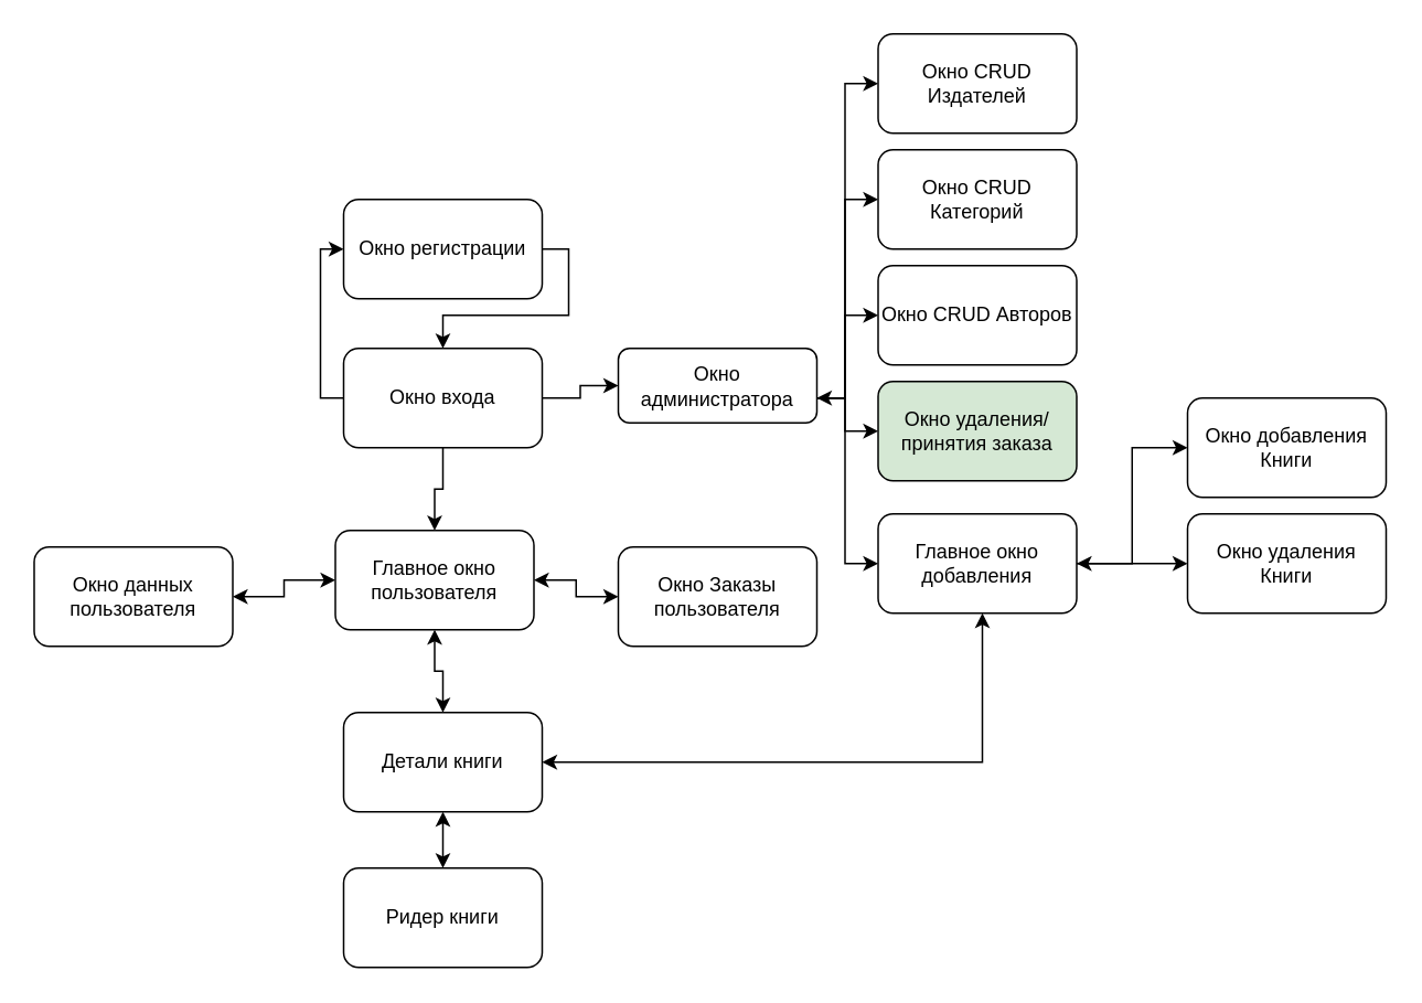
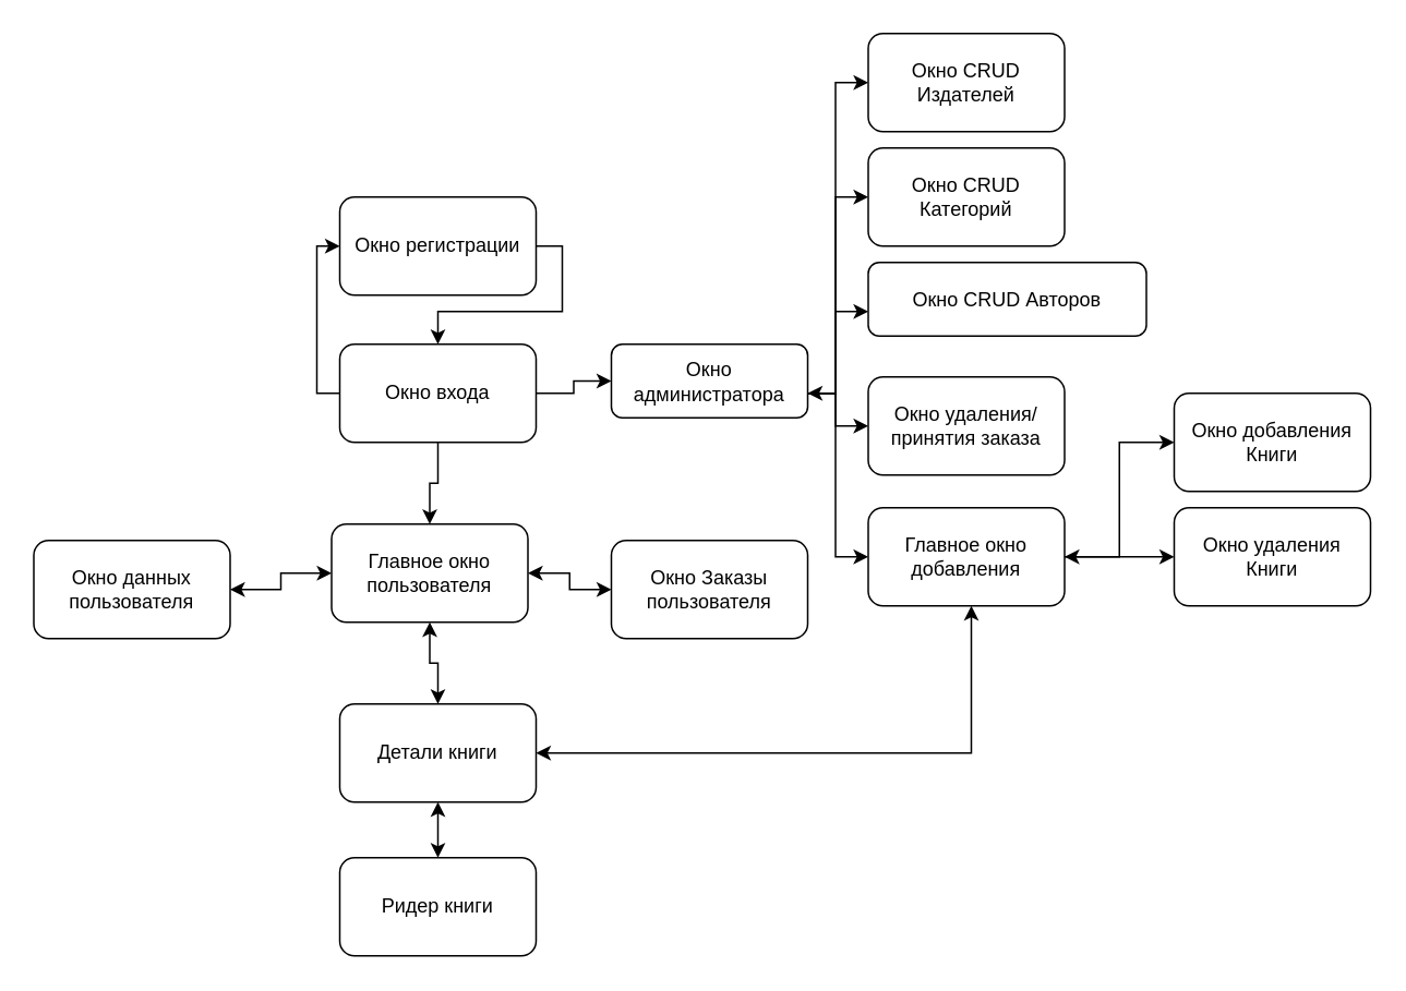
  <mxCell id="0" />
  <mxCell id="1" parent="0" />
  <mxCell id="2" style="edgeStyle=orthogonalEdgeStyle;rounded=0;orthogonalLoop=1;jettySize=auto;html=1;startArrow=classic;startFill=1;entryX=0;entryY=0.5;entryDx=0;entryDy=0;" edge="1" parent="1" source="4" target="25"><mxGeometry relative="1" as="geometry" /></mxCell>
  <mxCell id="3" style="edgeStyle=orthogonalEdgeStyle;rounded=0;orthogonalLoop=1;jettySize=auto;html=1;startArrow=classic;startFill=1;entryX=1;entryY=0.5;entryDx=0;entryDy=0;" edge="1" parent="1" source="4" target="23"><mxGeometry relative="1" as="geometry" /></mxCell>
  <mxCell id="4" value="Главное окно пользователя" style="rounded=1;whiteSpace=wrap;html=1;" vertex="1" parent="1"><mxGeometry x="202" y="320" width="120" height="60" as="geometry" /></mxCell>
  <mxCell id="5" style="edgeStyle=orthogonalEdgeStyle;rounded=0;orthogonalLoop=1;jettySize=auto;html=1;startArrow=classic;startFill=1;" edge="1" parent="1" source="6" target="4"><mxGeometry relative="1" as="geometry" /></mxCell>
  <mxCell id="6" value="Детали книги" style="rounded=1;whiteSpace=wrap;html=1;" vertex="1" parent="1"><mxGeometry x="207" y="430" width="120" height="60" as="geometry" /></mxCell>
  <mxCell id="7" style="edgeStyle=orthogonalEdgeStyle;rounded=0;orthogonalLoop=1;jettySize=auto;html=1;startArrow=classic;startFill=1;exitX=0.5;exitY=0;exitDx=0;exitDy=0;" edge="1" parent="1" source="24" target="6"><mxGeometry relative="1" as="geometry" /></mxCell>
  <mxCell id="8" style="edgeStyle=orthogonalEdgeStyle;rounded=0;orthogonalLoop=1;jettySize=auto;html=1;entryX=0;entryY=0.5;entryDx=0;entryDy=0;" edge="1" parent="1" source="11" target="22"><mxGeometry relative="1" as="geometry"><Array as="points"><mxPoint x="193" y="240" /><mxPoint x="193" y="150" /></Array></mxGeometry></mxCell>
  <mxCell id="9" style="edgeStyle=orthogonalEdgeStyle;rounded=0;orthogonalLoop=1;jettySize=auto;html=1;" edge="1" parent="1" source="11" target="4"><mxGeometry relative="1" as="geometry" /></mxCell>
  <mxCell id="10" style="edgeStyle=orthogonalEdgeStyle;rounded=0;orthogonalLoop=1;jettySize=auto;html=1;entryX=0;entryY=0.5;entryDx=0;entryDy=0;" edge="1" parent="1" source="11" target="17"><mxGeometry relative="1" as="geometry" /></mxCell>
  <mxCell id="11" value="Окно входа" style="rounded=1;whiteSpace=wrap;html=1;" vertex="1" parent="1"><mxGeometry x="207" y="210" width="120" height="60" as="geometry" /></mxCell>
  <mxCell id="12" style="edgeStyle=orthogonalEdgeStyle;rounded=0;orthogonalLoop=1;jettySize=auto;html=1;" edge="1" parent="1" source="17" target="28"><mxGeometry relative="1" as="geometry"><mxPoint x="533" y="60" as="targetPoint" /><Array as="points"><mxPoint x="510" y="240" /><mxPoint x="510" y="50" /></Array></mxGeometry></mxCell>
  <mxCell id="13" style="edgeStyle=orthogonalEdgeStyle;rounded=0;orthogonalLoop=1;jettySize=auto;html=1;" edge="1" parent="1" source="17" target="29"><mxGeometry relative="1" as="geometry"><Array as="points"><mxPoint x="510" y="240" /><mxPoint x="510" y="120" /></Array></mxGeometry></mxCell>
  <mxCell id="14" style="edgeStyle=orthogonalEdgeStyle;rounded=0;orthogonalLoop=1;jettySize=auto;html=1;" edge="1" parent="1" source="17" target="30"><mxGeometry relative="1" as="geometry"><Array as="points"><mxPoint x="510" y="240" /><mxPoint x="510" y="260" /></Array></mxGeometry></mxCell>
  <mxCell id="15" style="edgeStyle=orthogonalEdgeStyle;rounded=0;orthogonalLoop=1;jettySize=auto;html=1;startArrow=classic;startFill=1;" edge="1" parent="1" source="17" target="31"><mxGeometry relative="1" as="geometry"><Array as="points"><mxPoint x="510" y="240" /><mxPoint x="510" y="190" /></Array></mxGeometry></mxCell>
  <mxCell id="16" style="edgeStyle=orthogonalEdgeStyle;rounded=0;orthogonalLoop=1;jettySize=auto;html=1;" edge="1" parent="1" source="17" target="32"><mxGeometry relative="1" as="geometry"><Array as="points"><mxPoint x="510" y="240" /><mxPoint x="510" y="340" /></Array></mxGeometry></mxCell>
  <mxCell id="17" value="Окно администратора" style="rounded=1;whiteSpace=wrap;html=1;" vertex="1" parent="1"><mxGeometry x="373" y="210" width="120" height="45" as="geometry" /></mxCell>
  <mxCell id="18" style="edgeStyle=orthogonalEdgeStyle;rounded=0;orthogonalLoop=1;jettySize=auto;html=1;entryX=1;entryY=0.5;entryDx=0;entryDy=0;startArrow=classic;startFill=1;" edge="1" parent="1" source="32" target="6"><mxGeometry relative="1" as="geometry"><Array as="points"><mxPoint x="593" y="460" /></Array></mxGeometry></mxCell>
  <mxCell id="19" style="edgeStyle=orthogonalEdgeStyle;rounded=0;orthogonalLoop=1;jettySize=auto;html=1;entryX=0;entryY=0.5;entryDx=0;entryDy=0;" edge="1" parent="1" source="32" target="26"><mxGeometry relative="1" as="geometry" /></mxCell>
  <mxCell id="20" style="edgeStyle=orthogonalEdgeStyle;rounded=0;orthogonalLoop=1;jettySize=auto;html=1;startArrow=classic;startFill=1;" edge="1" parent="1" source="32" target="27"><mxGeometry relative="1" as="geometry" /></mxCell>
  <mxCell id="21" style="edgeStyle=orthogonalEdgeStyle;rounded=0;orthogonalLoop=1;jettySize=auto;html=1;" edge="1" parent="1" source="22" target="11"><mxGeometry relative="1" as="geometry"><Array as="points"><mxPoint x="343" y="150" /><mxPoint x="343" y="190" /><mxPoint x="267" y="190" /></Array></mxGeometry></mxCell>
  <mxCell id="22" value="Окно регистрации" style="rounded=1;whiteSpace=wrap;html=1;" vertex="1" parent="1"><mxGeometry x="207" y="120" width="120" height="60" as="geometry" /></mxCell>
  <mxCell id="23" value="Окно данных пользователя" style="rounded=1;whiteSpace=wrap;html=1;" vertex="1" parent="1"><mxGeometry x="20" y="330" width="120" height="60" as="geometry" /></mxCell>
  <mxCell id="24" value="Ридер книги" style="rounded=1;whiteSpace=wrap;html=1;" vertex="1" parent="1"><mxGeometry x="207" y="524" width="120" height="60" as="geometry" /></mxCell>
  <mxCell id="25" value="Окно Заказы пользователя" style="rounded=1;whiteSpace=wrap;html=1;" vertex="1" parent="1"><mxGeometry x="373" y="330" width="120" height="60" as="geometry" /></mxCell>
  <mxCell id="26" value="Окно добавления Книги" style="rounded=1;whiteSpace=wrap;html=1;" vertex="1" parent="1"><mxGeometry x="717" y="240" width="120" height="60" as="geometry" /></mxCell>
  <mxCell id="27" value="Окно удаления Книги" style="rounded=1;whiteSpace=wrap;html=1;" vertex="1" parent="1"><mxGeometry x="717" y="310" width="120" height="60" as="geometry" /></mxCell>
  <mxCell id="28" value="Окно CRUD Издателей" style="rounded=1;whiteSpace=wrap;html=1;" vertex="1" parent="1"><mxGeometry x="530" y="20" width="120" height="60" as="geometry" /></mxCell>
  <mxCell id="29" value="Окно CRUD Категорий" style="rounded=1;whiteSpace=wrap;html=1;" vertex="1" parent="1"><mxGeometry x="530" y="90" width="120" height="60" as="geometry" /></mxCell>
- <mxCell id="30" value="Окно удаления/принятия заказа" style="rounded=1;whiteSpace=wrap;html=1;fillColor=#d5e8d4;" vertex="1" parent="1"><mxGeometry x="530" y="230" width="120" height="60" as="geometry" /></mxCell>
- <mxCell id="31" value="Окно CRUD Авторов" style="rounded=1;whiteSpace=wrap;html=1;" vertex="1" parent="1"><mxGeometry x="530" y="160" width="120" height="60" as="geometry" /></mxCell>
+ <mxCell id="30" value="Окно удаления/принятия заказа" style="rounded=1;whiteSpace=wrap;html=1;" vertex="1" parent="1"><mxGeometry x="530" y="230" width="120" height="60" as="geometry" /></mxCell>
+ <mxCell id="31" value="Окно CRUD Авторов" style="rounded=1;whiteSpace=wrap;html=1;" vertex="1" parent="1"><mxGeometry x="530" y="160" width="170" height="45" as="geometry" /></mxCell>
  <mxCell id="32" value="Главное окно добавления" style="rounded=1;whiteSpace=wrap;html=1;" vertex="1" parent="1"><mxGeometry x="530" y="310" width="120" height="60" as="geometry" /></mxCell>
